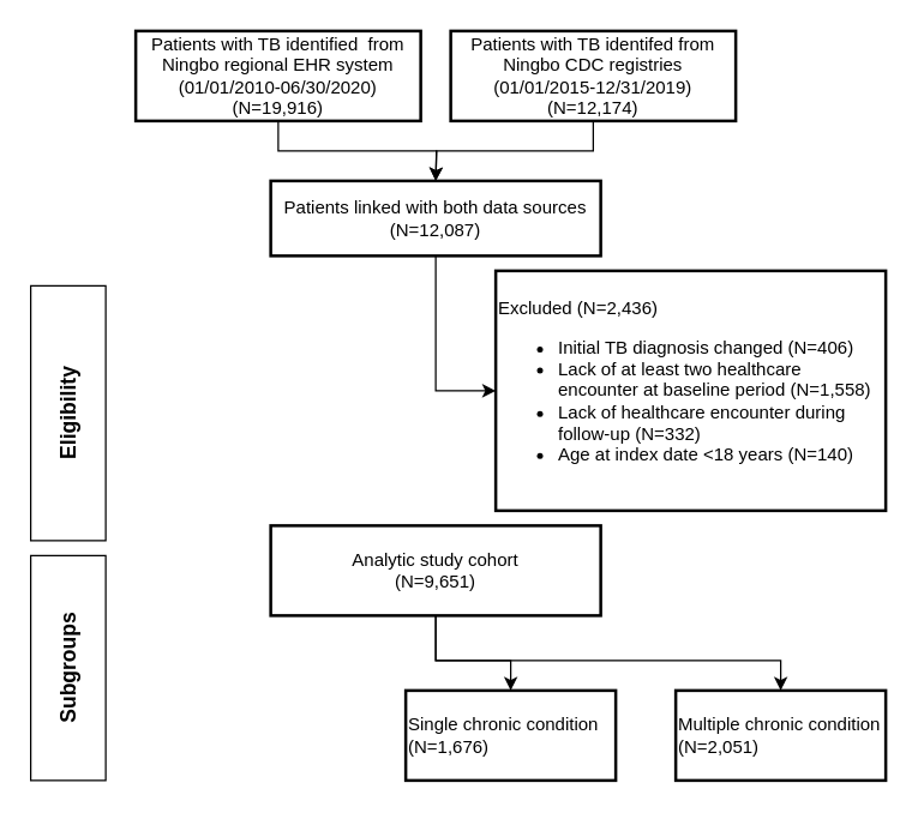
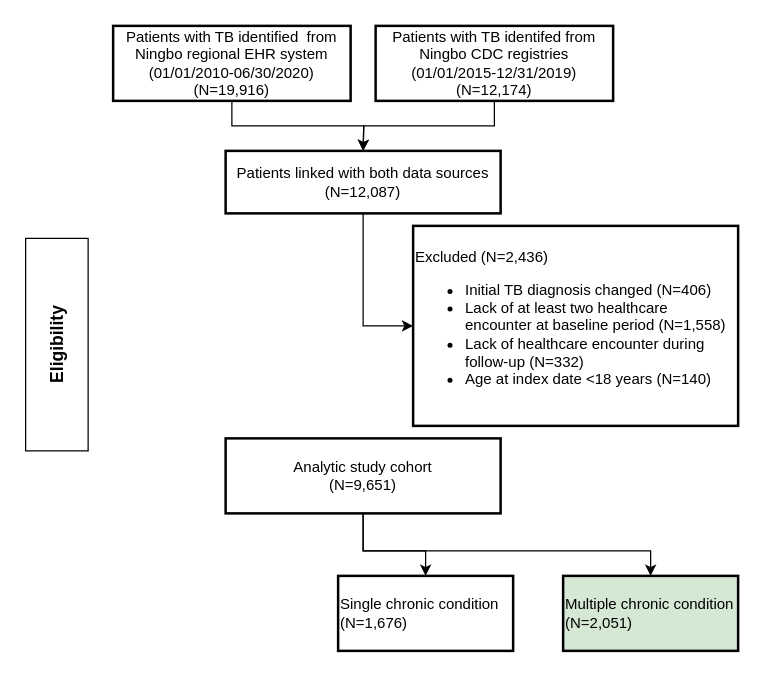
  <mxCell id="0" />
  <mxCell id="1" parent="0" />
  <mxCell id="2" style="edgeStyle=orthogonalEdgeStyle;rounded=0;orthogonalLoop=1;jettySize=auto;html=1;exitX=0.5;exitY=1;exitDx=0;exitDy=0;" edge="1" parent="1" source="3"><mxGeometry relative="1" as="geometry"><mxPoint x="290" y="120" as="targetPoint" /><mxPoint x="150" y="100" as="sourcePoint" /></mxGeometry></mxCell>
  <mxCell id="3" value="&lt;div&gt;Patients with TB identified&amp;nbsp; from &lt;br&gt;&lt;/div&gt;&lt;div&gt;Ningbo regional EHR system&lt;br&gt;&lt;/div&gt;&lt;div&gt;(01/01/2010-06/30/2020)&lt;/div&gt;&lt;div&gt;&lt;div&gt;(N=19,916)&lt;/div&gt;&lt;/div&gt;" style="rounded=0;whiteSpace=wrap;html=1;strokeWidth=2;" vertex="1" parent="1"><mxGeometry x="90" y="20" width="190" height="60" as="geometry" /></mxCell>
  <mxCell id="4" style="edgeStyle=orthogonalEdgeStyle;rounded=0;orthogonalLoop=1;jettySize=auto;html=1;exitX=0.5;exitY=1;exitDx=0;exitDy=0;" edge="1" parent="1" source="5"><mxGeometry relative="1" as="geometry"><mxPoint x="290" y="120" as="targetPoint" /></mxGeometry></mxCell>
  <mxCell id="5" value="&lt;div&gt;Patients with TB identifed from Ningbo CDC registries&lt;/div&gt;&lt;div&gt;(01/01/2015-12/31/2019)&lt;br&gt;&lt;/div&gt;&lt;div&gt;(N=12,174)&lt;br&gt;&lt;/div&gt;" style="rounded=0;whiteSpace=wrap;html=1;strokeWidth=2;" vertex="1" parent="1"><mxGeometry x="300" y="20" width="190" height="60" as="geometry" /></mxCell>
  <mxCell id="6" style="edgeStyle=orthogonalEdgeStyle;rounded=0;orthogonalLoop=1;jettySize=auto;html=1;exitX=0.5;exitY=1;exitDx=0;exitDy=0;entryX=0;entryY=0.5;entryDx=0;entryDy=0;" edge="1" parent="1" source="7" target="8"><mxGeometry relative="1" as="geometry" /></mxCell>
  <mxCell id="7" value="&lt;div&gt;Patients linked with both data sources&lt;br&gt;&lt;/div&gt;&lt;div&gt;(N=12,087)&lt;br&gt;&lt;/div&gt;" style="rounded=0;whiteSpace=wrap;html=1;strokeWidth=2;" vertex="1" parent="1"><mxGeometry x="180" y="120" width="220" height="50" as="geometry" /></mxCell>
  <mxCell id="8" value="&lt;div align=&quot;left&quot;&gt;Excluded (N=2,436)&lt;/div&gt;&lt;ul&gt;&lt;li&gt;Initial TB diagnosis changed (N=406)&lt;/li&gt;&lt;li&gt;Lack of at least two healthcare encounter at baseline period (N=1,558)&lt;/li&gt;&lt;li&gt;Lack of healthcare encounter during follow-up (N=332)&lt;/li&gt;&lt;li&gt;Age at index date &amp;lt;18 years (N=140)&lt;/li&gt;&lt;/ul&gt;" style="rounded=0;whiteSpace=wrap;html=1;strokeWidth=2;align=left;" vertex="1" parent="1"><mxGeometry x="330" y="180" width="260" height="160" as="geometry" /></mxCell>
  <mxCell id="9" style="edgeStyle=orthogonalEdgeStyle;rounded=0;orthogonalLoop=1;jettySize=auto;html=1;exitX=0.5;exitY=1;exitDx=0;exitDy=0;entryX=0.5;entryY=0;entryDx=0;entryDy=0;" edge="1" parent="1" source="11" target="15"><mxGeometry relative="1" as="geometry"><Array as="points"><mxPoint x="290" y="440" /><mxPoint x="520" y="440" /></Array><mxPoint x="480" y="450" as="targetPoint" /></mxGeometry></mxCell>
  <mxCell id="10" style="edgeStyle=orthogonalEdgeStyle;rounded=0;orthogonalLoop=1;jettySize=auto;html=1;exitX=0.5;exitY=1;exitDx=0;exitDy=0;entryX=0.5;entryY=0;entryDx=0;entryDy=0;" edge="1" parent="1" source="11" target="14"><mxGeometry relative="1" as="geometry"><Array as="points"><mxPoint x="290" y="440" /><mxPoint x="340" y="440" /></Array></mxGeometry></mxCell>
  <mxCell id="11" value="&lt;div&gt;Analytic study cohort&lt;br&gt;&lt;/div&gt;&lt;div&gt;(N=9,651)&lt;br&gt;&lt;/div&gt;" style="rounded=0;whiteSpace=wrap;html=1;strokeWidth=2;" vertex="1" parent="1"><mxGeometry x="180" y="350" width="220" height="60" as="geometry" /></mxCell>
  <mxCell id="12" value="&lt;font style=&quot;font-size: 14px&quot;&gt;&lt;b&gt;Eligibility&lt;/b&gt;&lt;/font&gt;" style="rounded=0;whiteSpace=wrap;html=1;horizontal=0;" vertex="1" parent="1"><mxGeometry x="20" y="190" width="50" height="170" as="geometry" /></mxCell>
- <mxCell id="13" value="&lt;div&gt;&lt;font style=&quot;font-size: 14px&quot;&gt;&lt;b&gt;Subgroups&lt;/b&gt;&lt;/font&gt;&lt;/div&gt;" style="rounded=0;whiteSpace=wrap;html=1;horizontal=0;" vertex="1" parent="1"><mxGeometry x="20" y="370" width="50" height="150" as="geometry" /></mxCell>
  <mxCell id="14" value="&lt;div&gt;Single chronic condition&lt;/div&gt;&lt;div&gt;(N=1,676)&lt;br&gt;&lt;/div&gt;" style="rounded=0;whiteSpace=wrap;html=1;strokeWidth=2;align=left;" vertex="1" parent="1"><mxGeometry x="270" y="460" width="140" height="60" as="geometry" /></mxCell>
- <mxCell id="15" value="&lt;div&gt;Multiple chronic condition&lt;/div&gt;&lt;div&gt;(N=2,051)&lt;br&gt;&lt;/div&gt;" style="rounded=0;whiteSpace=wrap;html=1;strokeWidth=2;align=left;" vertex="1" parent="1"><mxGeometry x="450" y="460" width="140" height="60" as="geometry" /></mxCell>
+ <mxCell id="15" value="&lt;div&gt;Multiple chronic condition&lt;/div&gt;&lt;div&gt;(N=2,051)&lt;br&gt;&lt;/div&gt;" style="rounded=0;whiteSpace=wrap;html=1;strokeWidth=2;align=left;fillColor=#d5e8d4;" vertex="1" parent="1"><mxGeometry x="450" y="460" width="140" height="60" as="geometry" /></mxCell>
